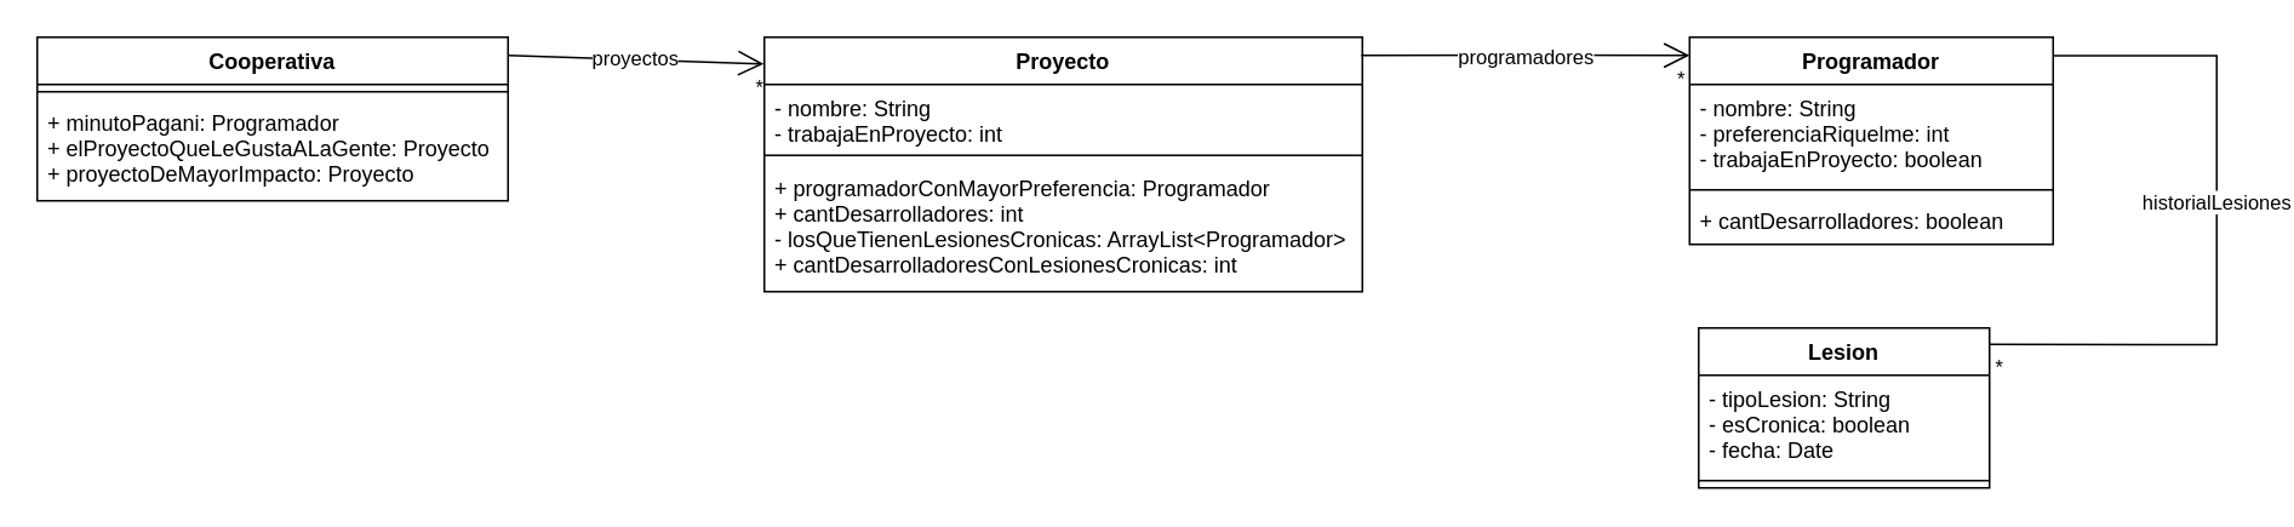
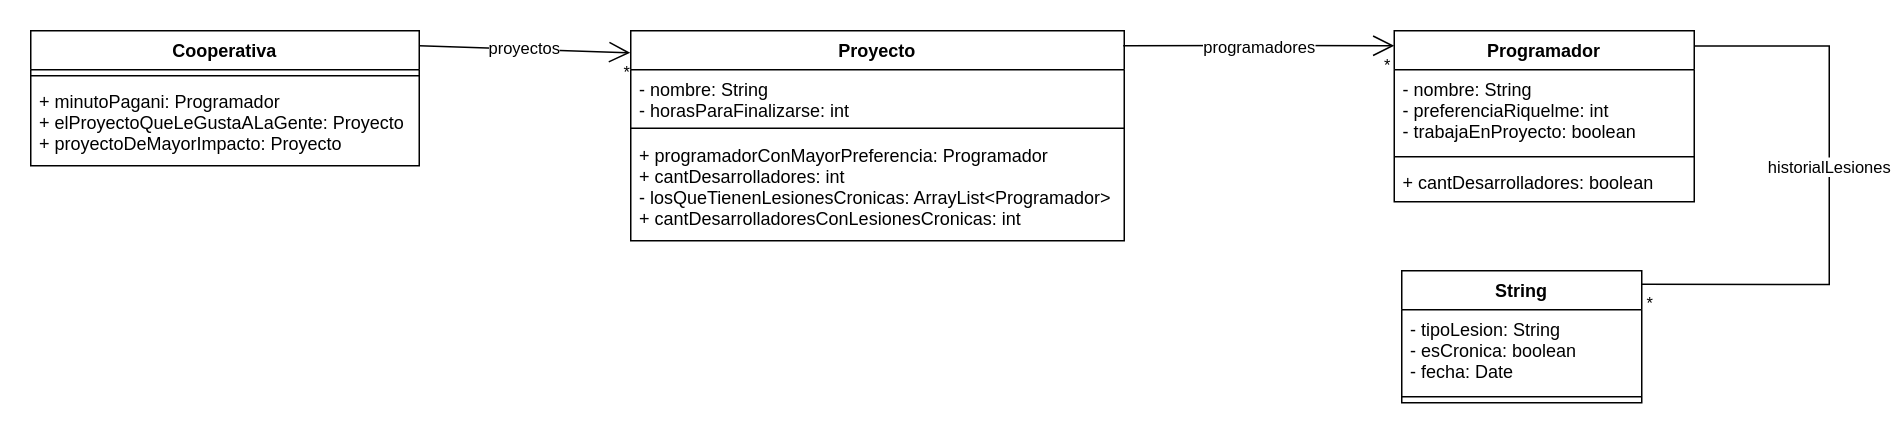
  <mxCell id="0" />
  <mxCell id="1" parent="0" />
  <mxCell id="2" value="Cooperativa" style="swimlane;fontStyle=1;align=center;verticalAlign=top;childLayout=stackLayout;horizontal=1;startSize=26;horizontalStack=0;resizeParent=1;resizeParentMax=0;resizeLast=0;collapsible=1;marginBottom=0;" parent="1" vertex="1"><mxGeometry x="20" y="20" width="259" height="90" as="geometry" /></mxCell>
  <mxCell id="3" value="" style="line;strokeWidth=1;fillColor=none;align=left;verticalAlign=middle;spacingTop=-1;spacingLeft=3;spacingRight=3;rotatable=0;labelPosition=right;points=[];portConstraint=eastwest;" parent="2" vertex="1"><mxGeometry y="26" width="259" height="8" as="geometry" /></mxCell>
  <mxCell id="4" value="+ minutoPagani: Programador&#10;+ elProyectoQueLeGustaALaGente: Proyecto&#10;+ proyectoDeMayorImpacto: Proyecto" style="text;strokeColor=none;fillColor=none;align=left;verticalAlign=top;spacingLeft=4;spacingRight=4;overflow=hidden;rotatable=0;points=[[0,0.5],[1,0.5]];portConstraint=eastwest;" parent="2" vertex="1"><mxGeometry y="34" width="259" height="56" as="geometry" /></mxCell>
  <mxCell id="5" value="Proyecto" style="swimlane;fontStyle=1;align=center;verticalAlign=top;childLayout=stackLayout;horizontal=1;startSize=26;horizontalStack=0;resizeParent=1;resizeParentMax=0;resizeLast=0;collapsible=1;marginBottom=0;" parent="1" vertex="1"><mxGeometry x="420" y="20" width="329" height="140" as="geometry" /></mxCell>
- <mxCell id="6" value="- nombre: String&#10;- trabajaEnProyecto: int" style="text;strokeColor=none;fillColor=none;align=left;verticalAlign=top;spacingLeft=4;spacingRight=4;overflow=hidden;rotatable=0;points=[[0,0.5],[1,0.5]];portConstraint=eastwest;" parent="5" vertex="1"><mxGeometry y="26" width="329" height="34" as="geometry" /></mxCell>
+ <mxCell id="6" value="- nombre: String&#10;- horasParaFinalizarse: int" style="text;strokeColor=none;fillColor=none;align=left;verticalAlign=top;spacingLeft=4;spacingRight=4;overflow=hidden;rotatable=0;points=[[0,0.5],[1,0.5]];portConstraint=eastwest;" parent="5" vertex="1"><mxGeometry y="26" width="329" height="34" as="geometry" /></mxCell>
  <mxCell id="7" value="" style="line;strokeWidth=1;fillColor=none;align=left;verticalAlign=middle;spacingTop=-1;spacingLeft=3;spacingRight=3;rotatable=0;labelPosition=right;points=[];portConstraint=eastwest;" parent="5" vertex="1"><mxGeometry y="60" width="329" height="10" as="geometry" /></mxCell>
  <mxCell id="8" value="+ programadorConMayorPreferencia: Programador&#10;+ cantDesarrolladores: int&#10;- losQueTienenLesionesCronicas: ArrayList&lt;Programador&gt;&#10;+ cantDesarrolladoresConLesionesCronicas: int" style="text;strokeColor=none;fillColor=none;align=left;verticalAlign=top;spacingLeft=4;spacingRight=4;overflow=hidden;rotatable=0;points=[[0,0.5],[1,0.5]];portConstraint=eastwest;" parent="5" vertex="1"><mxGeometry y="70" width="329" height="70" as="geometry" /></mxCell>
  <mxCell id="9" value="Programador" style="swimlane;fontStyle=1;align=center;verticalAlign=top;childLayout=stackLayout;horizontal=1;startSize=26;horizontalStack=0;resizeParent=1;resizeParentMax=0;resizeLast=0;collapsible=1;marginBottom=0;" parent="1" vertex="1"><mxGeometry x="929" y="20" width="200" height="114" as="geometry" /></mxCell>
  <mxCell id="10" value="- nombre: String&#10;- preferenciaRiquelme: int&#10;- trabajaEnProyecto: boolean" style="text;strokeColor=none;fillColor=none;align=left;verticalAlign=top;spacingLeft=4;spacingRight=4;overflow=hidden;rotatable=0;points=[[0,0.5],[1,0.5]];portConstraint=eastwest;" parent="9" vertex="1"><mxGeometry y="26" width="200" height="54" as="geometry" /></mxCell>
  <mxCell id="11" value="" style="line;strokeWidth=1;fillColor=none;align=left;verticalAlign=middle;spacingTop=-1;spacingLeft=3;spacingRight=3;rotatable=0;labelPosition=right;points=[];portConstraint=eastwest;" parent="9" vertex="1"><mxGeometry y="80" width="200" height="8" as="geometry" /></mxCell>
  <mxCell id="12" value="+ cantDesarrolladores: boolean" style="text;strokeColor=none;fillColor=none;align=left;verticalAlign=top;spacingLeft=4;spacingRight=4;overflow=hidden;rotatable=0;points=[[0,0.5],[1,0.5]];portConstraint=eastwest;" parent="9" vertex="1"><mxGeometry y="88" width="200" height="26" as="geometry" /></mxCell>
- <mxCell id="13" value="Lesion" style="swimlane;fontStyle=1;align=center;verticalAlign=top;childLayout=stackLayout;horizontal=1;startSize=26;horizontalStack=0;resizeParent=1;resizeParentMax=0;resizeLast=0;collapsible=1;marginBottom=0;" parent="1" vertex="1"><mxGeometry x="934" y="180" width="160" height="88" as="geometry" /></mxCell>
+ <mxCell id="13" value="String" style="swimlane;fontStyle=1;align=center;verticalAlign=top;childLayout=stackLayout;horizontal=1;startSize=26;horizontalStack=0;resizeParent=1;resizeParentMax=0;resizeLast=0;collapsible=1;marginBottom=0;" parent="1" vertex="1"><mxGeometry x="934" y="180" width="160" height="88" as="geometry" /></mxCell>
  <mxCell id="14" value="- tipoLesion: String&#10;- esCronica: boolean&#10;- fecha: Date" style="text;strokeColor=none;fillColor=none;align=left;verticalAlign=top;spacingLeft=4;spacingRight=4;overflow=hidden;rotatable=0;points=[[0,0.5],[1,0.5]];portConstraint=eastwest;" parent="13" vertex="1"><mxGeometry y="26" width="160" height="54" as="geometry" /></mxCell>
  <mxCell id="15" value="" style="line;strokeWidth=1;fillColor=none;align=left;verticalAlign=middle;spacingTop=-1;spacingLeft=3;spacingRight=3;rotatable=0;labelPosition=right;points=[];portConstraint=eastwest;" parent="13" vertex="1"><mxGeometry y="80" width="160" height="8" as="geometry" /></mxCell>
  <mxCell id="16" value="proyectos" style="endArrow=open;html=1;endSize=12;startArrow=none;startSize=14;startFill=0;rounded=0;endFill=0;orthogonal=0;entryX=-0.001;entryY=0.105;entryDx=0;entryDy=0;entryPerimeter=0;" parent="1" target="5" edge="1"><mxGeometry relative="1" as="geometry"><mxPoint x="279" y="30" as="sourcePoint" /><mxPoint x="369" y="30" as="targetPoint" /></mxGeometry></mxCell>
  <mxCell id="17" value="*" style="edgeLabel;resizable=0;html=1;align=right;verticalAlign=top;labelBackgroundColor=none;" parent="16" connectable="0" vertex="1"><mxGeometry x="1" relative="1" as="geometry" /></mxCell>
  <mxCell id="18" value="programadores" style="endArrow=open;html=1;endSize=12;startArrow=none;startSize=14;startFill=0;edgeStyle=orthogonalEdgeStyle;rounded=0;endFill=0;exitX=0.998;exitY=0.071;exitDx=0;exitDy=0;exitPerimeter=0;" parent="1" source="5" edge="1"><mxGeometry relative="1" as="geometry"><mxPoint x="710" y="30" as="sourcePoint" /><mxPoint x="929" y="30" as="targetPoint" /></mxGeometry></mxCell>
  <mxCell id="19" value="*" style="edgeLabel;resizable=0;html=1;align=right;verticalAlign=top;labelBackgroundColor=none;" parent="18" connectable="0" vertex="1"><mxGeometry x="1" relative="1" as="geometry"><mxPoint x="-2" as="offset" /></mxGeometry></mxCell>
  <mxCell id="20" value="historialLesiones" style="endArrow=none;html=1;endSize=12;startArrow=none;startSize=14;startFill=0;edgeStyle=orthogonalEdgeStyle;rounded=0;exitX=1;exitY=0.089;exitDx=0;exitDy=0;exitPerimeter=0;entryX=1;entryY=0.103;entryDx=0;entryDy=0;entryPerimeter=0;" parent="1" source="9" target="13" edge="1"><mxGeometry x="-0.088" relative="1" as="geometry"><mxPoint x="1199" y="130" as="sourcePoint" /><mxPoint x="1109" y="190" as="targetPoint" /><Array as="points"><mxPoint x="1219" y="30" /><mxPoint x="1219" y="189" /></Array><mxPoint as="offset" /></mxGeometry></mxCell>
  <mxCell id="21" value="*" style="edgeLabel;resizable=0;html=1;align=right;verticalAlign=top;labelBackgroundColor=none;" parent="20" connectable="0" vertex="1"><mxGeometry x="1" relative="1" as="geometry"><mxPoint x="8" as="offset" /></mxGeometry></mxCell>
